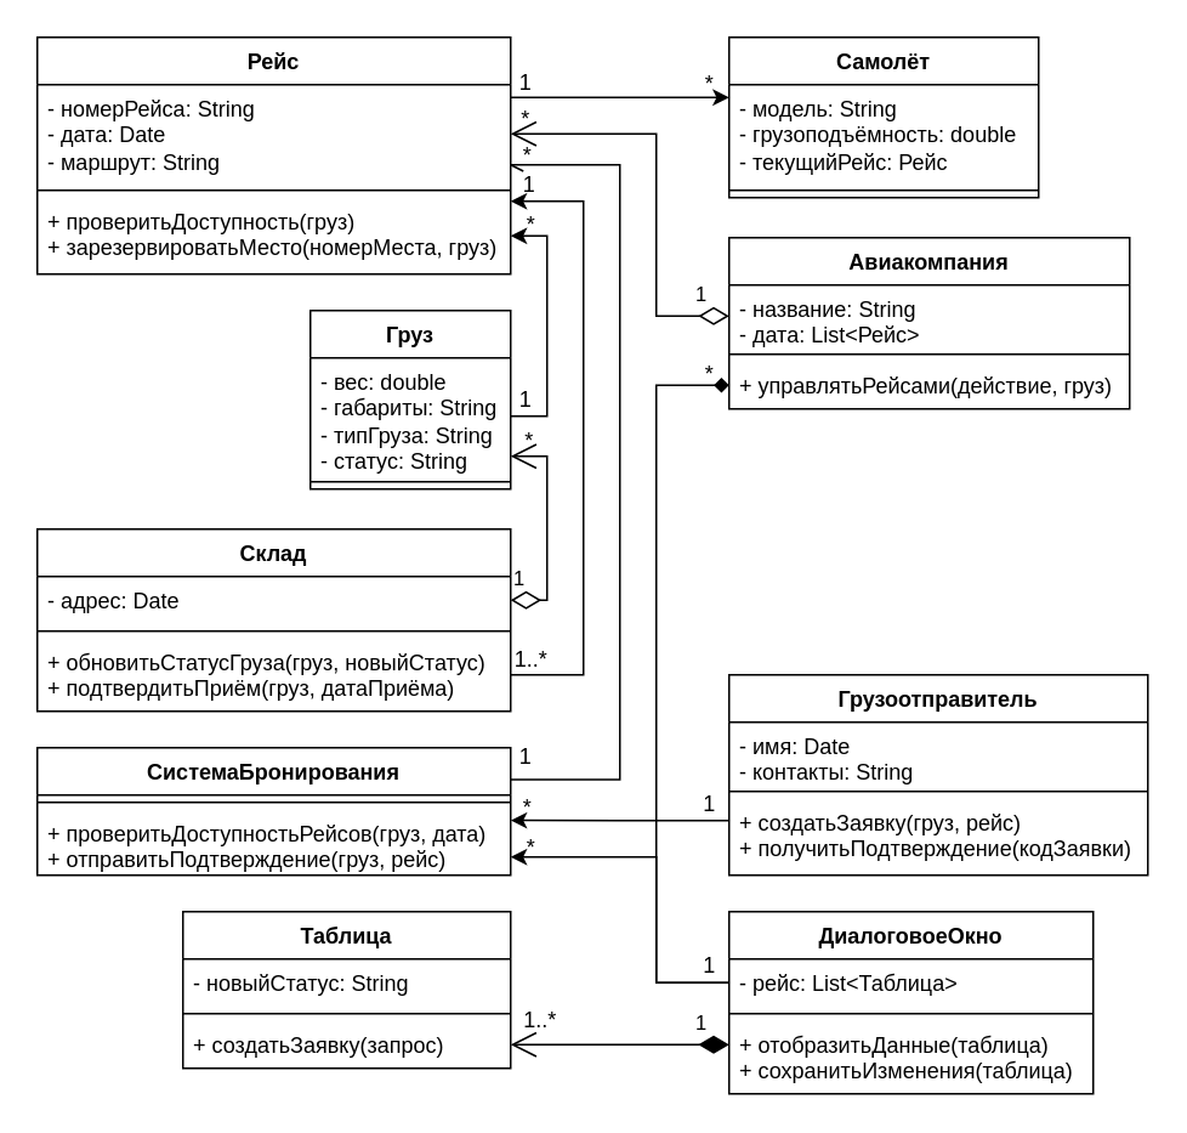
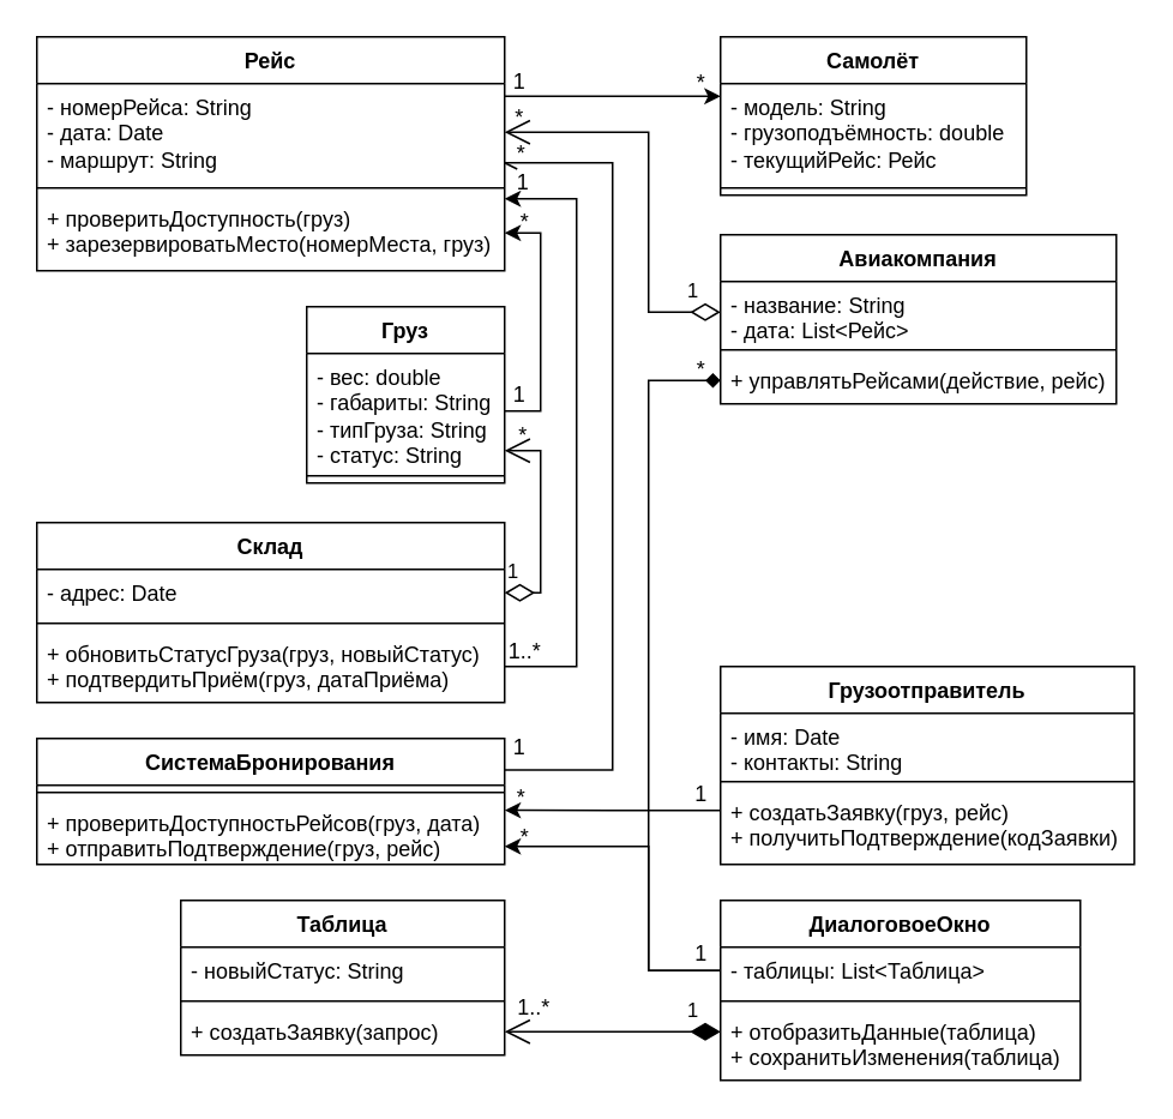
  <mxCell id="0" />
  <mxCell id="1" parent="0" />
  <mxCell id="2" value="Груз" style="swimlane;fontStyle=1;align=center;verticalAlign=top;childLayout=stackLayout;horizontal=1;startSize=26;horizontalStack=0;resizeParent=1;resizeParentMax=0;resizeLast=0;collapsible=1;marginBottom=0;whiteSpace=wrap;html=1;" parent="1" vertex="1"><mxGeometry x="170" y="170" width="110" height="98" as="geometry"><mxRectangle x="110" y="100" width="100" height="30" as="alternateBounds" /></mxGeometry></mxCell>
  <mxCell id="3" value="- вес: double&lt;div&gt;- габариты: String&lt;/div&gt;&lt;div&gt;- типГруза: String&lt;/div&gt;&lt;div&gt;- статус: String&lt;/div&gt;" style="text;strokeColor=none;fillColor=none;align=left;verticalAlign=top;spacingLeft=4;spacingRight=4;overflow=hidden;rotatable=0;points=[[0,0.5],[1,0.5]];portConstraint=eastwest;whiteSpace=wrap;html=1;" parent="2" vertex="1"><mxGeometry y="26" width="110" height="64" as="geometry" /></mxCell>
  <mxCell id="4" value="" style="line;strokeWidth=1;fillColor=none;align=left;verticalAlign=middle;spacingTop=-1;spacingLeft=3;spacingRight=3;rotatable=0;labelPosition=right;points=[];portConstraint=eastwest;strokeColor=inherit;" parent="2" vertex="1"><mxGeometry y="90" width="110" height="8" as="geometry" /></mxCell>
  <mxCell id="5" value="" style="edgeStyle=orthogonalEdgeStyle;rounded=0;orthogonalLoop=1;jettySize=auto;html=1;entryX=1;entryY=0.164;entryDx=0;entryDy=0;entryPerimeter=0;exitX=0;exitY=0.286;exitDx=0;exitDy=0;exitPerimeter=0;" edge="1" parent="1" source="9" target="27"><mxGeometry relative="1" as="geometry"><mxPoint x="390" y="440" as="sourcePoint" /><mxPoint x="300" y="440" as="targetPoint" /><Array as="points"><mxPoint x="350" y="450" /><mxPoint x="350" y="450" /></Array></mxGeometry></mxCell>
  <mxCell id="6" value="Грузоотправитель" style="swimlane;fontStyle=1;align=center;verticalAlign=top;childLayout=stackLayout;horizontal=1;startSize=26;horizontalStack=0;resizeParent=1;resizeParentMax=0;resizeLast=0;collapsible=1;marginBottom=0;whiteSpace=wrap;html=1;" parent="1" vertex="1"><mxGeometry x="400" y="370" width="230" height="110" as="geometry" /></mxCell>
  <mxCell id="7" value="- имя: Date&lt;div&gt;- контакты: String&lt;/div&gt;" style="text;strokeColor=none;fillColor=none;align=left;verticalAlign=top;spacingLeft=4;spacingRight=4;overflow=hidden;rotatable=0;points=[[0,0.5],[1,0.5]];portConstraint=eastwest;whiteSpace=wrap;html=1;" parent="6" vertex="1"><mxGeometry y="26" width="230" height="34" as="geometry" /></mxCell>
  <mxCell id="8" value="" style="line;strokeWidth=1;fillColor=none;align=left;verticalAlign=middle;spacingTop=-1;spacingLeft=3;spacingRight=3;rotatable=0;labelPosition=right;points=[];portConstraint=eastwest;strokeColor=inherit;" parent="6" vertex="1"><mxGeometry y="60" width="230" height="8" as="geometry" /></mxCell>
  <mxCell id="9" value="+ создатьЗаявку(груз, рейс)&lt;div&gt;+ получитьПодтверждение(кодЗаявки)&lt;/div&gt;" style="text;strokeColor=none;fillColor=none;align=left;verticalAlign=top;spacingLeft=4;spacingRight=4;overflow=hidden;rotatable=0;points=[[0,0.5],[1,0.5]];portConstraint=eastwest;whiteSpace=wrap;html=1;" parent="6" vertex="1"><mxGeometry y="68" width="230" height="42" as="geometry" /></mxCell>
  <mxCell id="10" value="Рейс" style="swimlane;fontStyle=1;align=center;verticalAlign=top;childLayout=stackLayout;horizontal=1;startSize=26;horizontalStack=0;resizeParent=1;resizeParentMax=0;resizeLast=0;collapsible=1;marginBottom=0;whiteSpace=wrap;html=1;" vertex="1" parent="1"><mxGeometry x="20" y="20" width="260" height="130" as="geometry" /></mxCell>
  <mxCell id="11" value="- номерРейса: String&lt;div&gt;- дата: Date&lt;/div&gt;&lt;div&gt;- маршрут: String&lt;/div&gt;" style="text;strokeColor=none;fillColor=none;align=left;verticalAlign=top;spacingLeft=4;spacingRight=4;overflow=hidden;rotatable=0;points=[[0,0.5],[1,0.5]];portConstraint=eastwest;whiteSpace=wrap;html=1;" vertex="1" parent="10"><mxGeometry y="26" width="260" height="54" as="geometry" /></mxCell>
  <mxCell id="12" value="" style="line;strokeWidth=1;fillColor=none;align=left;verticalAlign=middle;spacingTop=-1;spacingLeft=3;spacingRight=3;rotatable=0;labelPosition=right;points=[];portConstraint=eastwest;strokeColor=inherit;" vertex="1" parent="10"><mxGeometry y="80" width="260" height="8" as="geometry" /></mxCell>
  <mxCell id="13" value="+ проверитьДоступность(груз)&lt;div&gt;+ зарезервироватьМесто(номерМеста, груз)&lt;/div&gt;" style="text;strokeColor=none;fillColor=none;align=left;verticalAlign=top;spacingLeft=4;spacingRight=4;overflow=hidden;rotatable=0;points=[[0,0.5],[1,0.5]];portConstraint=eastwest;whiteSpace=wrap;html=1;" vertex="1" parent="10"><mxGeometry y="88" width="260" height="42" as="geometry" /></mxCell>
  <mxCell id="14" value="Самолёт" style="swimlane;fontStyle=1;align=center;verticalAlign=top;childLayout=stackLayout;horizontal=1;startSize=26;horizontalStack=0;resizeParent=1;resizeParentMax=0;resizeLast=0;collapsible=1;marginBottom=0;whiteSpace=wrap;html=1;" vertex="1" parent="1"><mxGeometry x="400" y="20" width="170" height="88" as="geometry" /></mxCell>
  <mxCell id="15" value="- модель: String&lt;div&gt;- грузоподъёмность: double&lt;/div&gt;&lt;div&gt;- текущийРейс: Рейс&lt;/div&gt;" style="text;strokeColor=none;fillColor=none;align=left;verticalAlign=top;spacingLeft=4;spacingRight=4;overflow=hidden;rotatable=0;points=[[0,0.5],[1,0.5]];portConstraint=eastwest;whiteSpace=wrap;html=1;" vertex="1" parent="14"><mxGeometry y="26" width="170" height="54" as="geometry" /></mxCell>
  <mxCell id="16" value="" style="line;strokeWidth=1;fillColor=none;align=left;verticalAlign=middle;spacingTop=-1;spacingLeft=3;spacingRight=3;rotatable=0;labelPosition=right;points=[];portConstraint=eastwest;strokeColor=inherit;" vertex="1" parent="14"><mxGeometry y="80" width="170" height="8" as="geometry" /></mxCell>
  <mxCell id="17" value="Склад" style="swimlane;fontStyle=1;align=center;verticalAlign=top;childLayout=stackLayout;horizontal=1;startSize=26;horizontalStack=0;resizeParent=1;resizeParentMax=0;resizeLast=0;collapsible=1;marginBottom=0;whiteSpace=wrap;html=1;" vertex="1" parent="1"><mxGeometry x="20" y="290" width="260" height="100" as="geometry" /></mxCell>
  <mxCell id="18" value="- адрес: Date" style="text;strokeColor=none;fillColor=none;align=left;verticalAlign=top;spacingLeft=4;spacingRight=4;overflow=hidden;rotatable=0;points=[[0,0.5],[1,0.5]];portConstraint=eastwest;whiteSpace=wrap;html=1;" vertex="1" parent="17"><mxGeometry y="26" width="260" height="26" as="geometry" /></mxCell>
  <mxCell id="19" value="" style="line;strokeWidth=1;fillColor=none;align=left;verticalAlign=middle;spacingTop=-1;spacingLeft=3;spacingRight=3;rotatable=0;labelPosition=right;points=[];portConstraint=eastwest;strokeColor=inherit;" vertex="1" parent="17"><mxGeometry y="52" width="260" height="8" as="geometry" /></mxCell>
  <mxCell id="20" value="+ обновитьСтатусГруза(груз, новыйСтатус)&lt;div&gt;+ подтвердитьПриём(груз, датаПриёма)&lt;/div&gt;" style="text;strokeColor=none;fillColor=none;align=left;verticalAlign=top;spacingLeft=4;spacingRight=4;overflow=hidden;rotatable=0;points=[[0,0.5],[1,0.5]];portConstraint=eastwest;whiteSpace=wrap;html=1;" vertex="1" parent="17"><mxGeometry y="60" width="260" height="40" as="geometry" /></mxCell>
  <mxCell id="21" value="Авиакомпания" style="swimlane;fontStyle=1;align=center;verticalAlign=top;childLayout=stackLayout;horizontal=1;startSize=26;horizontalStack=0;resizeParent=1;resizeParentMax=0;resizeLast=0;collapsible=1;marginBottom=0;whiteSpace=wrap;html=1;" vertex="1" parent="1"><mxGeometry x="400" y="130" width="220" height="94" as="geometry" /></mxCell>
  <mxCell id="22" value="- название: String&lt;div&gt;- дата: List&amp;lt;Рейс&amp;gt;&lt;/div&gt;" style="text;strokeColor=none;fillColor=none;align=left;verticalAlign=top;spacingLeft=4;spacingRight=4;overflow=hidden;rotatable=0;points=[[0,0.5],[1,0.5]];portConstraint=eastwest;whiteSpace=wrap;html=1;" vertex="1" parent="21"><mxGeometry y="26" width="220" height="34" as="geometry" /></mxCell>
  <mxCell id="23" value="" style="line;strokeWidth=1;fillColor=none;align=left;verticalAlign=middle;spacingTop=-1;spacingLeft=3;spacingRight=3;rotatable=0;labelPosition=right;points=[];portConstraint=eastwest;strokeColor=inherit;" vertex="1" parent="21"><mxGeometry y="60" width="220" height="8" as="geometry" /></mxCell>
- <mxCell id="24" value="+ управлятьРейсами(действие, груз)" style="text;strokeColor=none;fillColor=none;align=left;verticalAlign=top;spacingLeft=4;spacingRight=4;overflow=hidden;rotatable=0;points=[[0,0.5],[1,0.5]];portConstraint=eastwest;whiteSpace=wrap;html=1;" vertex="1" parent="21"><mxGeometry y="68" width="220" height="26" as="geometry" /></mxCell>
+ <mxCell id="24" value="+ управлятьРейсами(действие, рейс)" style="text;strokeColor=none;fillColor=none;align=left;verticalAlign=top;spacingLeft=4;spacingRight=4;overflow=hidden;rotatable=0;points=[[0,0.5],[1,0.5]];portConstraint=eastwest;whiteSpace=wrap;html=1;" vertex="1" parent="21"><mxGeometry y="68" width="220" height="26" as="geometry" /></mxCell>
  <mxCell id="25" value="СистемаБронирования" style="swimlane;fontStyle=1;align=center;verticalAlign=top;childLayout=stackLayout;horizontal=1;startSize=26;horizontalStack=0;resizeParent=1;resizeParentMax=0;resizeLast=0;collapsible=1;marginBottom=0;whiteSpace=wrap;html=1;" vertex="1" parent="1"><mxGeometry x="20" y="410" width="260" height="70" as="geometry" /></mxCell>
  <mxCell id="26" value="" style="line;strokeWidth=1;fillColor=none;align=left;verticalAlign=middle;spacingTop=-1;spacingLeft=3;spacingRight=3;rotatable=0;labelPosition=right;points=[];portConstraint=eastwest;strokeColor=inherit;" vertex="1" parent="25"><mxGeometry y="26" width="260" height="8" as="geometry" /></mxCell>
  <mxCell id="27" value="+ проверитьДоступностьРейсов(груз, дата)&lt;div&gt;+ отправитьПодтверждение(груз, рейс)&lt;/div&gt;" style="text;strokeColor=none;fillColor=none;align=left;verticalAlign=top;spacingLeft=4;spacingRight=4;overflow=hidden;rotatable=0;points=[[0,0.5],[1,0.5]];portConstraint=eastwest;whiteSpace=wrap;html=1;" vertex="1" parent="25"><mxGeometry y="34" width="260" height="36" as="geometry" /></mxCell>
  <mxCell id="28" value="ДиалоговоеОкно" style="swimlane;fontStyle=1;align=center;verticalAlign=top;childLayout=stackLayout;horizontal=1;startSize=26;horizontalStack=0;resizeParent=1;resizeParentMax=0;resizeLast=0;collapsible=1;marginBottom=0;whiteSpace=wrap;html=1;" vertex="1" parent="1"><mxGeometry x="400" y="500" width="200" height="100" as="geometry" /></mxCell>
- <mxCell id="29" value="- рейс: List&amp;lt;Таблица&amp;gt;" style="text;strokeColor=none;fillColor=none;align=left;verticalAlign=top;spacingLeft=4;spacingRight=4;overflow=hidden;rotatable=0;points=[[0,0.5],[1,0.5]];portConstraint=eastwest;whiteSpace=wrap;html=1;" vertex="1" parent="28"><mxGeometry y="26" width="200" height="26" as="geometry" /></mxCell>
+ <mxCell id="29" value="- таблицы: List&amp;lt;Таблица&amp;gt;" style="text;strokeColor=none;fillColor=none;align=left;verticalAlign=top;spacingLeft=4;spacingRight=4;overflow=hidden;rotatable=0;points=[[0,0.5],[1,0.5]];portConstraint=eastwest;whiteSpace=wrap;html=1;" vertex="1" parent="28"><mxGeometry y="26" width="200" height="26" as="geometry" /></mxCell>
  <mxCell id="30" value="" style="line;strokeWidth=1;fillColor=none;align=left;verticalAlign=middle;spacingTop=-1;spacingLeft=3;spacingRight=3;rotatable=0;labelPosition=right;points=[];portConstraint=eastwest;strokeColor=inherit;" vertex="1" parent="28"><mxGeometry y="52" width="200" height="8" as="geometry" /></mxCell>
  <mxCell id="31" value="+ отобразитьДанные(таблица)&lt;div&gt;+ сохранитьИзменения(таблица)&lt;/div&gt;" style="text;strokeColor=none;fillColor=none;align=left;verticalAlign=top;spacingLeft=4;spacingRight=4;overflow=hidden;rotatable=0;points=[[0,0.5],[1,0.5]];portConstraint=eastwest;whiteSpace=wrap;html=1;" vertex="1" parent="28"><mxGeometry y="60" width="200" height="40" as="geometry" /></mxCell>
  <mxCell id="32" value="Таблица" style="swimlane;fontStyle=1;align=center;verticalAlign=top;childLayout=stackLayout;horizontal=1;startSize=26;horizontalStack=0;resizeParent=1;resizeParentMax=0;resizeLast=0;collapsible=1;marginBottom=0;whiteSpace=wrap;html=1;" vertex="1" parent="1"><mxGeometry x="100" y="500" width="180" height="86" as="geometry" /></mxCell>
  <mxCell id="33" value="- новыйСтатус: String" style="text;strokeColor=none;fillColor=none;align=left;verticalAlign=top;spacingLeft=4;spacingRight=4;overflow=hidden;rotatable=0;points=[[0,0.5],[1,0.5]];portConstraint=eastwest;whiteSpace=wrap;html=1;" vertex="1" parent="32"><mxGeometry y="26" width="180" height="26" as="geometry" /></mxCell>
  <mxCell id="34" value="" style="line;strokeWidth=1;fillColor=none;align=left;verticalAlign=middle;spacingTop=-1;spacingLeft=3;spacingRight=3;rotatable=0;labelPosition=right;points=[];portConstraint=eastwest;strokeColor=inherit;" vertex="1" parent="32"><mxGeometry y="52" width="180" height="8" as="geometry" /></mxCell>
  <mxCell id="35" value="+ создатьЗаявку(запрос)" style="text;strokeColor=none;fillColor=none;align=left;verticalAlign=top;spacingLeft=4;spacingRight=4;overflow=hidden;rotatable=0;points=[[0,0.5],[1,0.5]];portConstraint=eastwest;whiteSpace=wrap;html=1;" vertex="1" parent="32"><mxGeometry y="60" width="180" height="26" as="geometry" /></mxCell>
  <mxCell id="36" style="edgeStyle=orthogonalEdgeStyle;rounded=0;orthogonalLoop=1;jettySize=auto;html=1;exitX=1;exitY=0.5;exitDx=0;exitDy=0;entryX=0;entryY=0.5;entryDx=0;entryDy=0;" edge="1" parent="1"><mxGeometry relative="1" as="geometry"><mxPoint x="280" y="53" as="sourcePoint" /><mxPoint x="400" y="53" as="targetPoint" /><Array as="points" /></mxGeometry></mxCell>
  <mxCell id="37" style="edgeStyle=orthogonalEdgeStyle;rounded=0;orthogonalLoop=1;jettySize=auto;html=1;endArrow=openAsync;endFill=0;exitX=1;exitY=0.25;exitDx=0;exitDy=0;" edge="1" parent="1" source="25" target="11"><mxGeometry relative="1" as="geometry"><mxPoint x="280" y="440" as="sourcePoint" /><mxPoint x="290" y="120" as="targetPoint" /><Array as="points"><mxPoint x="340" y="428" /><mxPoint x="340" y="90" /></Array></mxGeometry></mxCell>
  <mxCell id="38" style="edgeStyle=orthogonalEdgeStyle;rounded=0;orthogonalLoop=1;jettySize=auto;html=1;exitX=0;exitY=0.5;exitDx=0;exitDy=0;entryX=0;entryY=0.5;entryDx=0;entryDy=0;endArrow=diamond;" edge="1" parent="1" source="29" target="24"><mxGeometry relative="1" as="geometry"><mxPoint x="360" y="480" as="targetPoint" /><Array as="points"><mxPoint x="360" y="539" /><mxPoint x="360" y="211" /></Array></mxGeometry></mxCell>
  <mxCell id="39" style="edgeStyle=orthogonalEdgeStyle;rounded=0;orthogonalLoop=1;jettySize=auto;html=1;exitX=0;exitY=0.5;exitDx=0;exitDy=0;entryX=1;entryY=0.722;entryDx=0;entryDy=0;entryPerimeter=0;" edge="1" parent="1" source="29" target="27"><mxGeometry relative="1" as="geometry"><Array as="points"><mxPoint x="360" y="539" /><mxPoint x="360" y="470" /></Array></mxGeometry></mxCell>
  <mxCell id="40" style="edgeStyle=orthogonalEdgeStyle;rounded=0;orthogonalLoop=1;jettySize=auto;html=1;exitX=1;exitY=0.5;exitDx=0;exitDy=0;" edge="1" parent="1" source="20" target="13"><mxGeometry relative="1" as="geometry"><Array as="points"><mxPoint x="320" y="370" /><mxPoint x="320" y="110" /></Array></mxGeometry></mxCell>
  <mxCell id="41" style="edgeStyle=orthogonalEdgeStyle;rounded=0;orthogonalLoop=1;jettySize=auto;html=1;exitX=1;exitY=0.5;exitDx=0;exitDy=0;" edge="1" parent="1" source="3" target="13"><mxGeometry relative="1" as="geometry" /></mxCell>
  <mxCell id="42" value="1" style="endArrow=open;html=1;endSize=12;startArrow=diamondThin;startSize=14;startFill=0;edgeStyle=orthogonalEdgeStyle;align=left;verticalAlign=bottom;rounded=0;exitX=0;exitY=0.5;exitDx=0;exitDy=0;entryX=1;entryY=0.5;entryDx=0;entryDy=0;" edge="1" parent="1" source="22" target="11"><mxGeometry x="-0.818" y="-3" relative="1" as="geometry"><mxPoint x="435" y="289" as="sourcePoint" /><mxPoint x="595" y="289" as="targetPoint" /><Array as="points"><mxPoint x="360" y="173" /><mxPoint x="360" y="73" /></Array><mxPoint as="offset" /></mxGeometry></mxCell>
  <mxCell id="43" value="1" style="endArrow=open;html=1;endSize=12;startArrow=diamondThin;startSize=14;startFill=0;edgeStyle=orthogonalEdgeStyle;align=left;verticalAlign=bottom;rounded=0;exitX=1;exitY=0.5;exitDx=0;exitDy=0;" edge="1" parent="1" source="18" target="3"><mxGeometry x="-1" y="3" relative="1" as="geometry"><mxPoint x="410" y="290" as="sourcePoint" /><mxPoint x="320" y="240" as="targetPoint" /><Array as="points"><mxPoint x="300" y="329" /><mxPoint x="300" y="250" /></Array></mxGeometry></mxCell>
  <mxCell id="44" value="1" style="endArrow=open;html=1;endSize=12;startArrow=diamondThin;startSize=14;startFill=1;edgeStyle=orthogonalEdgeStyle;align=left;verticalAlign=bottom;rounded=0;" edge="1" parent="1" source="31" target="35"><mxGeometry x="-0.667" y="-3" relative="1" as="geometry"><mxPoint x="260" y="290" as="sourcePoint" /><mxPoint x="420" y="290" as="targetPoint" /><Array as="points"><mxPoint x="370" y="573" /><mxPoint x="370" y="573" /></Array><mxPoint as="offset" /></mxGeometry></mxCell>
  <mxCell id="45" value="*" style="text;html=1;align=center;verticalAlign=middle;resizable=0;points=[];autosize=1;strokeColor=none;fillColor=none;" vertex="1" parent="1"><mxGeometry x="273" y="50" width="30" height="30" as="geometry" /></mxCell>
  <mxCell id="46" value="1" style="text;html=1;align=center;verticalAlign=middle;resizable=0;points=[];autosize=1;strokeColor=none;fillColor=none;" vertex="1" parent="1"><mxGeometry x="275" y="86" width="30" height="30" as="geometry" /></mxCell>
  <mxCell id="47" value="1..*" style="text;html=1;align=center;verticalAlign=middle;resizable=0;points=[];autosize=1;strokeColor=none;fillColor=none;" vertex="1" parent="1"><mxGeometry x="271" y="347" width="40" height="30" as="geometry" /></mxCell>
  <mxCell id="48" value="1" style="text;html=1;align=center;verticalAlign=middle;resizable=0;points=[];autosize=1;strokeColor=none;fillColor=none;" vertex="1" parent="1"><mxGeometry x="273" y="30" width="30" height="30" as="geometry" /></mxCell>
  <mxCell id="49" value="1" style="text;html=1;align=center;verticalAlign=middle;resizable=0;points=[];autosize=1;strokeColor=none;fillColor=none;" vertex="1" parent="1"><mxGeometry x="273" y="204" width="30" height="30" as="geometry" /></mxCell>
  <mxCell id="50" value="*" style="text;html=1;align=center;verticalAlign=middle;resizable=0;points=[];autosize=1;strokeColor=none;fillColor=none;" vertex="1" parent="1"><mxGeometry x="274" y="428" width="30" height="30" as="geometry" /></mxCell>
  <mxCell id="51" value="*" style="text;html=1;align=center;verticalAlign=middle;resizable=0;points=[];autosize=1;strokeColor=none;fillColor=none;" vertex="1" parent="1"><mxGeometry x="276" y="108" width="30" height="30" as="geometry" /></mxCell>
  <mxCell id="52" value="*" style="text;html=1;align=center;verticalAlign=middle;resizable=0;points=[];autosize=1;strokeColor=none;fillColor=none;" vertex="1" parent="1"><mxGeometry x="275" y="227" width="30" height="30" as="geometry" /></mxCell>
  <mxCell id="53" value="*" style="text;html=1;align=center;verticalAlign=middle;resizable=0;points=[];autosize=1;strokeColor=none;fillColor=none;" vertex="1" parent="1"><mxGeometry x="374" y="31" width="30" height="30" as="geometry" /></mxCell>
  <mxCell id="54" value="1" style="text;html=1;align=center;verticalAlign=middle;resizable=0;points=[];autosize=1;strokeColor=none;fillColor=none;" vertex="1" parent="1"><mxGeometry x="374" y="515" width="30" height="30" as="geometry" /></mxCell>
  <mxCell id="55" value="1" style="text;html=1;align=center;verticalAlign=middle;resizable=0;points=[];autosize=1;strokeColor=none;fillColor=none;" vertex="1" parent="1"><mxGeometry x="273" y="400" width="30" height="30" as="geometry" /></mxCell>
  <mxCell id="56" value="1..*" style="text;html=1;align=center;verticalAlign=middle;resizable=0;points=[];autosize=1;strokeColor=none;fillColor=none;" vertex="1" parent="1"><mxGeometry x="276" y="545" width="40" height="30" as="geometry" /></mxCell>
  <mxCell id="57" value="*" style="text;html=1;align=center;verticalAlign=middle;resizable=0;points=[];autosize=1;strokeColor=none;fillColor=none;" vertex="1" parent="1"><mxGeometry x="276" y="450" width="30" height="30" as="geometry" /></mxCell>
  <mxCell id="58" value="*" style="text;html=1;align=center;verticalAlign=middle;resizable=0;points=[];autosize=1;strokeColor=none;fillColor=none;" vertex="1" parent="1"><mxGeometry x="374" y="190" width="30" height="30" as="geometry" /></mxCell>
  <mxCell id="59" value="*" style="text;html=1;align=center;verticalAlign=middle;resizable=0;points=[];autosize=1;strokeColor=none;fillColor=none;" vertex="1" parent="1"><mxGeometry x="274" y="70" width="30" height="30" as="geometry" /></mxCell>
  <mxCell id="60" value="1" style="text;html=1;align=center;verticalAlign=middle;resizable=0;points=[];autosize=1;strokeColor=none;fillColor=none;" vertex="1" parent="1"><mxGeometry x="374" y="426" width="30" height="30" as="geometry" /></mxCell>
